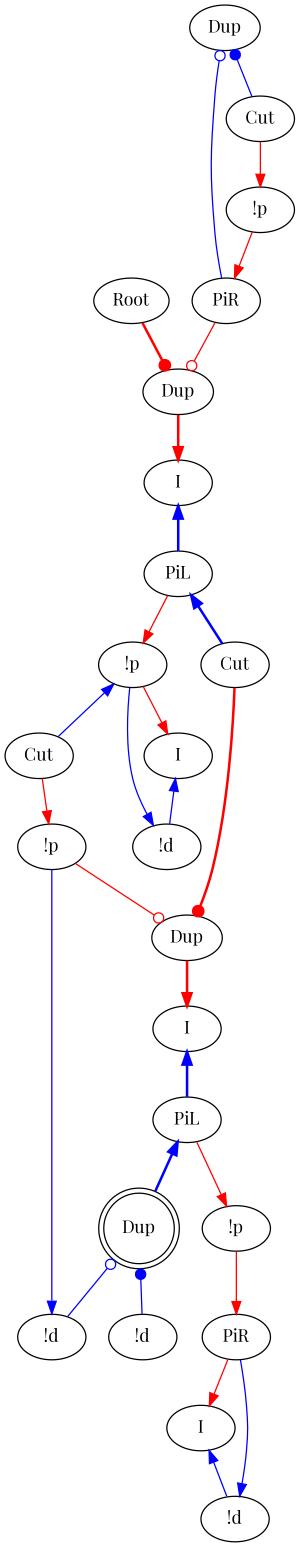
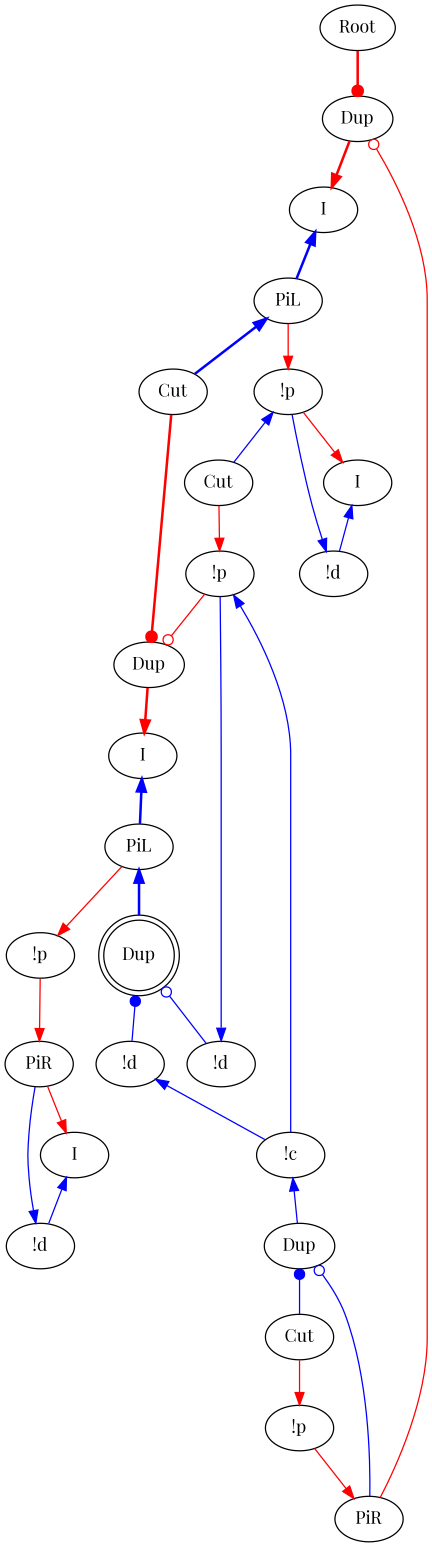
  digraph {
    fontname="Playfair Display"
    node [fontname="Playfair Display"]
    edge [color=blue fontname="Playfair Display" dir=back]
    n1 [label=Root]
    n2 [label=Dup]
    n3 [label=PiL]
    n4 [label="!p"]
    n5 [label=Cut]
    n6 [label=I]
    n7 [label=Cut]
    n8 [label="!d"]
    n9 [label=I]
    n10 [label=PiL]
    n11 [label="!p"]
    n12 [label=Dup shape=doublecircle]
    n13 [label=PiR]
    n14 [label=I]
    n15 [label="!d"]
    n16 [label=I]
    n17 [label="!p"]
    n18 [label=PiR]
    n19 [label=Cut]
    n20 [label=Dup]
    n21 [label="!p"]
+   n22 [label="!c"]
    n23 [label=Dup]
    n24 [label="!d"]
    n25 [label="!d"]
    n1 -> n2 [arrowhead=dot color=red penwidth=2 dir=""]
    n2 -> n16 [color=red penwidth=2 dir=""]
    n3 -> n4 [color=red dir=""]
    n3 -> n5 [penwidth=2]
    n4 -> n6 [color=red dir=""]
    n4 -> n7
    n5 -> n23 [arrowhead=dot color=red penwidth=2 dir=""]
    n6 -> n8
    n7 -> n21 [color=red dir=""]
    n8 -> n4
    n9 -> n10 [penwidth=2]
    n10 -> n11 [color=red dir=""]
    n10 -> n12 [penwidth=2]
    n11 -> n13 [color=red dir=""]
    n12 -> n24 [arrowtail=dot]
    n12 -> n25 [arrowtail=odot]
    n13 -> n14 [color=red dir=""]
    n14 -> n15
    n15 -> n13
    n16 -> n3 [penwidth=2]
    n17 -> n18 [color=red dir=""]
    n18 -> n2 [arrowhead=odot color=red dir=""]
    n19 -> n17 [color=red dir=""]
    n20 -> n18 [arrowtail=odot]
    n20 -> n19 [arrowtail=dot]
+   n21 -> n22
    n21 -> n23 [arrowhead=odot color=red dir=""]
+   n22 -> n20
    n23 -> n9 [color=red penwidth=2 dir=""]
+   n24 -> n22
    n25 -> n21
  }
